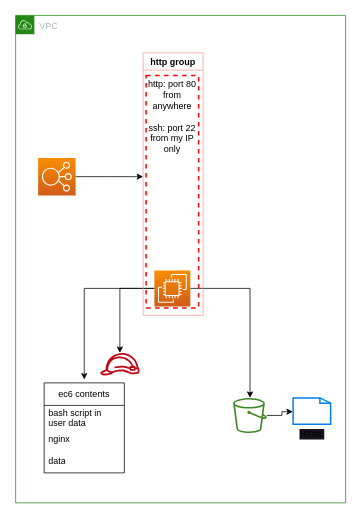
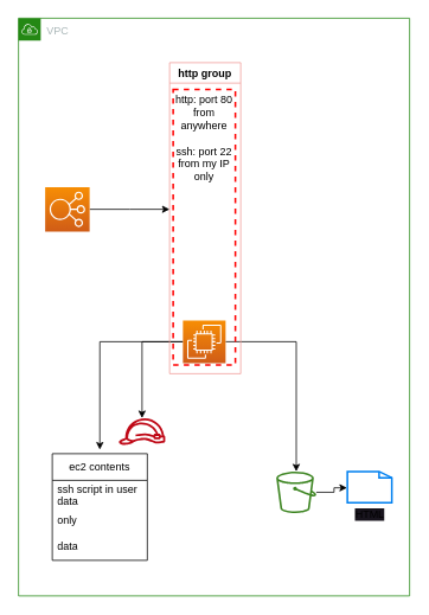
  <mxCell id="0" />
  <mxCell id="1" parent="0" />
  <mxCell id="2" value="VPC" style="points=[[0,0],[0.25,0],[0.5,0],[0.75,0],[1,0],[1,0.25],[1,0.5],[1,0.75],[1,1],[0.75,1],[0.5,1],[0.25,1],[0,1],[0,0.75],[0,0.5],[0,0.25]];outlineConnect=0;gradientColor=none;html=1;whiteSpace=wrap;fontSize=12;fontStyle=0;container=0;pointerEvents=0;collapsible=0;recursiveResize=0;shape=mxgraph.aws4.group;grIcon=mxgraph.aws4.group_vpc;strokeColor=#248814;fillColor=none;verticalAlign=top;align=left;spacingLeft=30;fontColor=#AAB7B8;dashed=0;" vertex="1" parent="1"><mxGeometry x="20" y="20" width="440" height="650" as="geometry" /></mxCell>
  <mxCell id="3" value="" style="group" vertex="1" connectable="0" parent="1"><mxGeometry x="40" y="330" width="410" height="320" as="geometry" /></mxCell>
  <mxCell id="4" style="edgeStyle=orthogonalEdgeStyle;rounded=0;orthogonalLoop=1;jettySize=auto;html=1;entryX=-0.008;entryY=0.526;entryDx=0;entryDy=0;entryPerimeter=0;" edge="1" parent="3" source="5" target="6"><mxGeometry relative="1" as="geometry" /></mxCell>
  <mxCell id="5" value="" style="sketch=0;outlineConnect=0;fontColor=#232F3E;gradientColor=none;fillColor=#3F8624;strokeColor=none;dashed=0;verticalLabelPosition=bottom;verticalAlign=top;align=center;html=1;fontSize=12;fontStyle=0;aspect=fixed;pointerEvents=1;shape=mxgraph.aws4.bucket;" vertex="1" parent="3"><mxGeometry x="270" y="200" width="45" height="46.8" as="geometry" /></mxCell>
  <mxCell id="6" value="&lt;span style=&quot;background-color: rgb(24, 20, 29);&quot;&gt;HTML&lt;/span&gt;" style="html=1;verticalLabelPosition=bottom;align=center;labelBackgroundColor=#ffffff;verticalAlign=top;strokeWidth=2;strokeColor=#0080F0;shadow=0;dashed=0;shape=mxgraph.ios7.icons.document;" vertex="1" parent="3"><mxGeometry x="350" y="200" width="50" height="35" as="geometry" /></mxCell>
  <mxCell id="7" value="&lt;font color=&quot;#ffffff&quot;&gt;s3 access&lt;br&gt;&lt;/font&gt;" style="sketch=0;outlineConnect=0;fontColor=#232F3E;gradientColor=none;fillColor=#BF0816;strokeColor=none;dashed=0;verticalLabelPosition=bottom;verticalAlign=top;align=center;html=1;fontSize=12;fontStyle=0;aspect=fixed;pointerEvents=1;shape=mxgraph.aws4.role;" vertex="1" parent="3"><mxGeometry x="92.41" y="140" width="53.18" height="30" as="geometry" /></mxCell>
  <mxCell id="8" style="edgeStyle=orthogonalEdgeStyle;rounded=0;orthogonalLoop=1;jettySize=auto;html=1;entryX=0.5;entryY=-0.038;entryDx=0;entryDy=0;entryPerimeter=0;exitX=0;exitY=0.5;exitDx=0;exitDy=0;exitPerimeter=0;" edge="1" parent="3" source="15" target="10"><mxGeometry relative="1" as="geometry"><mxPoint x="100" y="39" as="targetPoint" /><mxPoint x="150" y="39" as="sourcePoint" /></mxGeometry></mxCell>
  <mxCell id="9" style="edgeStyle=orthogonalEdgeStyle;rounded=0;orthogonalLoop=1;jettySize=auto;html=1;exitX=1;exitY=0.5;exitDx=0;exitDy=0;exitPerimeter=0;" edge="1" parent="3" source="15" target="5"><mxGeometry relative="1" as="geometry"><mxPoint x="228" y="39" as="sourcePoint" /></mxGeometry></mxCell>
- <mxCell id="10" value="ec6 contents" style="swimlane;fontStyle=0;childLayout=stackLayout;horizontal=1;startSize=30;horizontalStack=0;resizeParent=1;resizeParentMax=0;resizeLast=0;collapsible=1;marginBottom=0;whiteSpace=wrap;html=1;" vertex="1" parent="3"><mxGeometry x="18" y="180" width="106.95" height="120" as="geometry" /></mxCell>
- <mxCell id="11" value="bash script in user data" style="text;strokeColor=none;fillColor=none;align=left;verticalAlign=middle;spacingLeft=4;spacingRight=4;overflow=hidden;points=[[0,0.5],[1,0.5]];portConstraint=eastwest;rotatable=0;whiteSpace=wrap;html=1;" vertex="1" parent="10"><mxGeometry y="30" width="106.95" height="30" as="geometry" /></mxCell>
- <mxCell id="12" value="nginx" style="text;strokeColor=none;fillColor=none;align=left;verticalAlign=middle;spacingLeft=4;spacingRight=4;overflow=hidden;points=[[0,0.5],[1,0.5]];portConstraint=eastwest;rotatable=0;whiteSpace=wrap;html=1;" vertex="1" parent="10"><mxGeometry y="60" width="106.95" height="30" as="geometry" /></mxCell>
+ <mxCell id="10" value="ec2 contents" style="swimlane;fontStyle=0;childLayout=stackLayout;horizontal=1;startSize=30;horizontalStack=0;resizeParent=1;resizeParentMax=0;resizeLast=0;collapsible=1;marginBottom=0;whiteSpace=wrap;html=1;" vertex="1" parent="3"><mxGeometry x="18" y="180" width="106.95" height="120" as="geometry" /></mxCell>
+ <mxCell id="11" value="ssh script in user data" style="text;strokeColor=none;fillColor=none;align=left;verticalAlign=middle;spacingLeft=4;spacingRight=4;overflow=hidden;points=[[0,0.5],[1,0.5]];portConstraint=eastwest;rotatable=0;whiteSpace=wrap;html=1;" vertex="1" parent="10"><mxGeometry y="30" width="106.95" height="30" as="geometry" /></mxCell>
+ <mxCell id="12" value="only" style="text;strokeColor=none;fillColor=none;align=left;verticalAlign=middle;spacingLeft=4;spacingRight=4;overflow=hidden;points=[[0,0.5],[1,0.5]];portConstraint=eastwest;rotatable=0;whiteSpace=wrap;html=1;" vertex="1" parent="10"><mxGeometry y="60" width="106.95" height="30" as="geometry" /></mxCell>
  <mxCell id="13" value="data" style="text;strokeColor=none;fillColor=none;align=left;verticalAlign=middle;spacingLeft=4;spacingRight=4;overflow=hidden;points=[[0,0.5],[1,0.5]];portConstraint=eastwest;rotatable=0;whiteSpace=wrap;html=1;" vertex="1" parent="10"><mxGeometry y="90" width="106.95" height="30" as="geometry" /></mxCell>
  <mxCell id="14" style="edgeStyle=orthogonalEdgeStyle;rounded=0;orthogonalLoop=1;jettySize=auto;html=1;" edge="1" parent="3" source="15" target="7"><mxGeometry relative="1" as="geometry" /></mxCell>
  <mxCell id="15" value="" style="sketch=0;points=[[0,0,0],[0.25,0,0],[0.5,0,0],[0.75,0,0],[1,0,0],[0,1,0],[0.25,1,0],[0.5,1,0],[0.75,1,0],[1,1,0],[0,0.25,0],[0,0.5,0],[0,0.75,0],[1,0.25,0],[1,0.5,0],[1,0.75,0]];outlineConnect=0;fontColor=#232F3E;gradientColor=#F78E04;gradientDirection=north;fillColor=#D05C17;strokeColor=#ffffff;dashed=0;verticalLabelPosition=bottom;verticalAlign=top;align=center;html=1;fontSize=12;fontStyle=0;aspect=fixed;shape=mxgraph.aws4.resourceIcon;resIcon=mxgraph.aws4.ec2;" vertex="1" parent="3"><mxGeometry x="165" y="30" width="48" height="48" as="geometry" /></mxCell>
  <mxCell id="16" value="http group" style="swimlane;whiteSpace=wrap;html=1;strokeColor=#F19C99;" vertex="1" parent="1"><mxGeometry x="190" y="70" width="80" height="350" as="geometry" /></mxCell>
  <mxCell id="17" value="http: port 80 from anywhere&lt;br&gt;&lt;br&gt;ssh: port 22 from my IP only" style="fontStyle=0;verticalAlign=top;align=center;spacingTop=-2;fillColor=none;rounded=0;whiteSpace=wrap;html=1;strokeColor=#FF0000;strokeWidth=2;dashed=1;container=1;collapsible=0;expand=0;recursiveResize=0;" vertex="1" parent="16"><mxGeometry x="4" y="30" width="70" height="310" as="geometry" /></mxCell>
  <mxCell id="18" style="edgeStyle=orthogonalEdgeStyle;rounded=0;orthogonalLoop=1;jettySize=auto;html=1;" edge="1" parent="1" source="19"><mxGeometry relative="1" as="geometry"><mxPoint x="190" y="235" as="targetPoint" /></mxGeometry></mxCell>
  <mxCell id="19" value="" style="sketch=0;points=[[0,0,0],[0.25,0,0],[0.5,0,0],[0.75,0,0],[1,0,0],[0,1,0],[0.25,1,0],[0.5,1,0],[0.75,1,0],[1,1,0],[0,0.25,0],[0,0.5,0],[0,0.75,0],[1,0.25,0],[1,0.5,0],[1,0.75,0]];outlineConnect=0;fontColor=#232F3E;gradientColor=#F78E04;gradientDirection=north;fillColor=#D05C17;strokeColor=#ffffff;dashed=0;verticalLabelPosition=bottom;verticalAlign=top;align=center;html=1;fontSize=12;fontStyle=0;aspect=fixed;shape=mxgraph.aws4.resourceIcon;resIcon=mxgraph.aws4.elastic_load_balancing;" vertex="1" parent="1"><mxGeometry x="50" y="210" width="50" height="50" as="geometry" /></mxCell>
